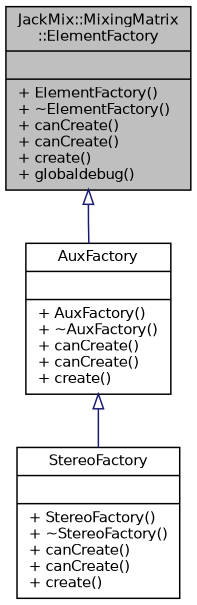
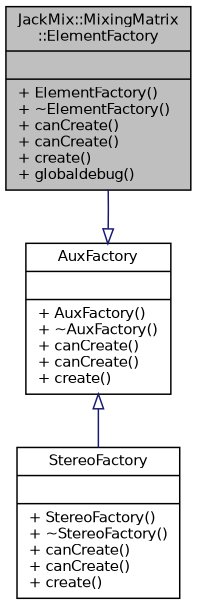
  digraph {
    node [color=black fillcolor=white fontname=Helvetica fontsize=10 shape=record style=filled]
    edge [arrowtail=onormal color=midnightblue dir=back fontname=Helvetica fontsize=10 labelfontname=Helvetica labelfontsize=10 style=solid]
    n1 [fillcolor=grey75 fontcolor=black height=0.2 label="{JackMix::MixingMatrix\l::ElementFactory\n||+ ElementFactory()\l+ ~ElementFactory()\l+ canCreate()\l+ canCreate()\l+ create()\l+ globaldebug()\l}" width=0.4]
    n2 [height=0.2 label="{AuxFactory\n||+ AuxFactory()\l+ ~AuxFactory()\l+ canCreate()\l+ canCreate()\l+ create()\l}" width=0.4]
    n3 [height=0.2 label="{StereoFactory\n||+ StereoFactory()\l+ ~StereoFactory()\l+ canCreate()\l+ canCreate()\l+ create()\l}" width=0.4]
-   n1 -> n2
+   n2 -> n1
    n2 -> n3
  }
